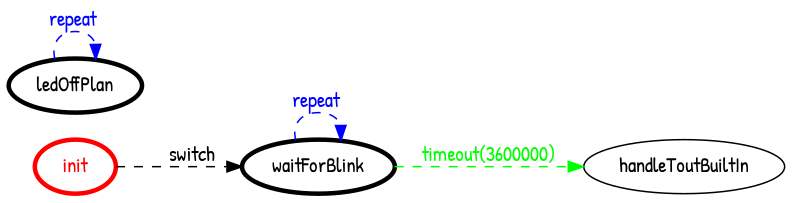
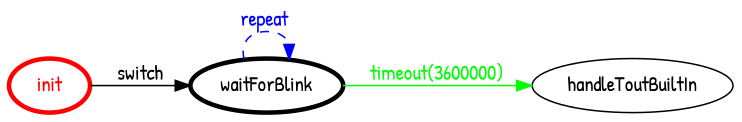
  digraph {
    fontname="Patrick Hand"
    rankdir=LR
    node [color=black fontcolor=black fontname="Patrick Hand" penwidth=3]
    edge [color=blue fontcolor=blue fontname="Patrick Hand"]
    init [color=red fontcolor=red]
    waitForBlink
    handleToutBuiltIn [color="" fontcolor="" penwidth=""]
-   ledOffPlan
-   init -> waitForBlink [color=black fontcolor=black label=switch style=dashed]
+   init -> waitForBlink [color=black fontcolor=black label=switch]
    waitForBlink -> waitForBlink [label="repeat " style=dashed]
-   waitForBlink -> handleToutBuiltIn [color=green fontcolor=green label="timeout(3600000)" style=dashed]
-   ledOffPlan -> ledOffPlan [label="repeat " style=dashed]
+   waitForBlink -> handleToutBuiltIn [color=green fontcolor=green label="timeout(3600000)"]
  }
